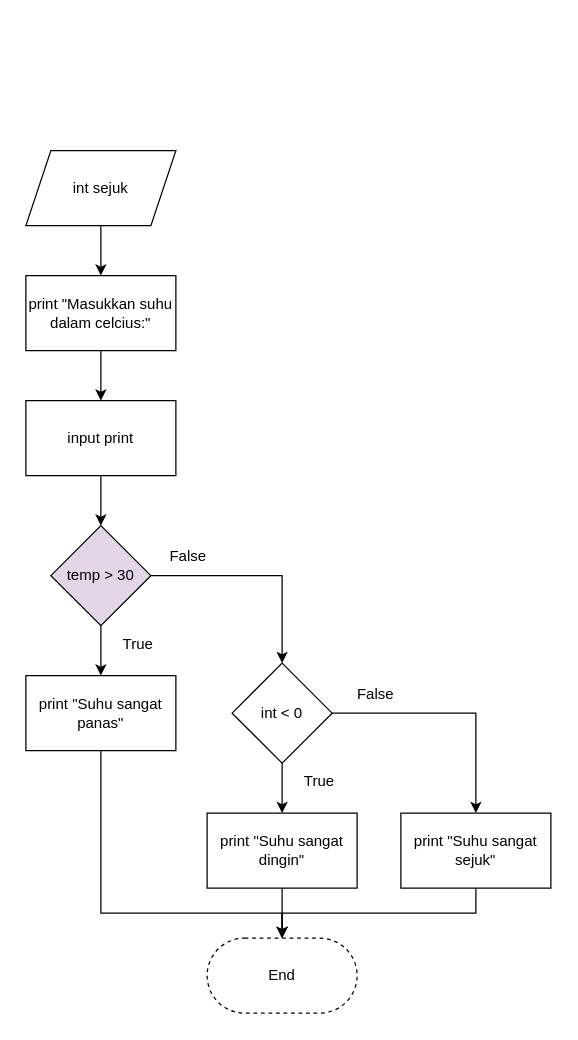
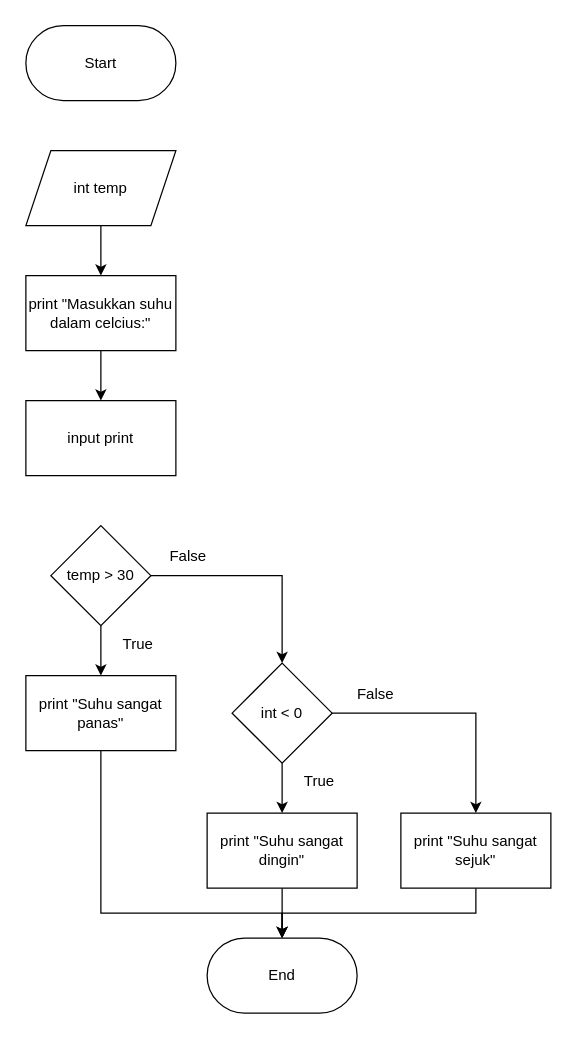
  <mxCell id="0" />
  <mxCell id="1" parent="0" />
+ <mxCell id="2" value="Start" style="rounded=1;whiteSpace=wrap;html=1;arcSize=50;" parent="1" vertex="1"><mxGeometry x="20" y="20" width="120" height="60" as="geometry" /></mxCell>
  <mxCell id="3" value="" style="edgeStyle=orthogonalEdgeStyle;rounded=0;orthogonalLoop=1;jettySize=auto;html=1;" parent="1" source="4" target="6" edge="1"><mxGeometry relative="1" as="geometry" /></mxCell>
- <mxCell id="4" value="int sejuk" style="shape=parallelogram;perimeter=parallelogramPerimeter;whiteSpace=wrap;html=1;fixedSize=1;" parent="1" vertex="1"><mxGeometry x="20" y="120" width="120" height="60" as="geometry" /></mxCell>
+ <mxCell id="4" value="int temp" style="shape=parallelogram;perimeter=parallelogramPerimeter;whiteSpace=wrap;html=1;fixedSize=1;" parent="1" vertex="1"><mxGeometry x="20" y="120" width="120" height="60" as="geometry" /></mxCell>
  <mxCell id="5" value="" style="edgeStyle=orthogonalEdgeStyle;rounded=0;orthogonalLoop=1;jettySize=auto;html=1;" parent="1" source="6" target="8" edge="1"><mxGeometry relative="1" as="geometry" /></mxCell>
  <mxCell id="6" value="print &quot;Masukkan suhu dalam celcius:&quot;" style="rounded=0;whiteSpace=wrap;html=1;" parent="1" vertex="1"><mxGeometry x="20" y="220" width="120" height="60" as="geometry" /></mxCell>
- <mxCell id="7" value="" style="edgeStyle=orthogonalEdgeStyle;rounded=0;orthogonalLoop=1;jettySize=auto;html=1;" parent="1" source="8" target="10" edge="1"><mxGeometry relative="1" as="geometry" /></mxCell>
  <mxCell id="8" value="input print" style="rounded=0;whiteSpace=wrap;html=1;" parent="1" vertex="1"><mxGeometry x="20" y="320" width="120" height="60" as="geometry" /></mxCell>
  <mxCell id="9" value="" style="edgeStyle=orthogonalEdgeStyle;rounded=0;orthogonalLoop=1;jettySize=auto;html=1;" parent="1" source="10" target="15" edge="1"><mxGeometry relative="1" as="geometry" /></mxCell>
- <mxCell id="10" value="temp &amp;gt; 30" style="rhombus;whiteSpace=wrap;html=1;fillColor=#e1d5e7;" parent="1" vertex="1"><mxGeometry x="40" y="420" width="80" height="80" as="geometry" /></mxCell>
+ <mxCell id="10" value="temp &amp;gt; 30" style="rhombus;whiteSpace=wrap;html=1;" parent="1" vertex="1"><mxGeometry x="40" y="420" width="80" height="80" as="geometry" /></mxCell>
  <mxCell id="11" value="" style="edgeStyle=orthogonalEdgeStyle;rounded=0;orthogonalLoop=1;jettySize=auto;html=1;" parent="1" source="13" target="17" edge="1"><mxGeometry relative="1" as="geometry" /></mxCell>
  <mxCell id="12" style="edgeStyle=orthogonalEdgeStyle;rounded=0;orthogonalLoop=1;jettySize=auto;html=1;exitX=1;exitY=0.5;exitDx=0;exitDy=0;entryX=0.5;entryY=0;entryDx=0;entryDy=0;" parent="1" source="13" target="19" edge="1"><mxGeometry relative="1" as="geometry" /></mxCell>
  <mxCell id="13" value="int &amp;lt; 0" style="rhombus;whiteSpace=wrap;html=1;" parent="1" vertex="1"><mxGeometry x="185" y="530" width="80" height="80" as="geometry" /></mxCell>
  <mxCell id="14" style="edgeStyle=orthogonalEdgeStyle;rounded=0;orthogonalLoop=1;jettySize=auto;html=1;exitX=0.5;exitY=1;exitDx=0;exitDy=0;" parent="1" source="15" target="20" edge="1"><mxGeometry relative="1" as="geometry"><Array as="points"><mxPoint x="80" y="730" /><mxPoint x="225" y="730" /></Array></mxGeometry></mxCell>
  <mxCell id="15" value="print &quot;Suhu sangat panas&quot;" style="rounded=0;whiteSpace=wrap;html=1;" parent="1" vertex="1"><mxGeometry x="20" y="540" width="120" height="60" as="geometry" /></mxCell>
  <mxCell id="16" value="" style="edgeStyle=orthogonalEdgeStyle;rounded=0;orthogonalLoop=1;jettySize=auto;html=1;" parent="1" source="17" target="20" edge="1"><mxGeometry relative="1" as="geometry" /></mxCell>
  <mxCell id="17" value="print &quot;Suhu sangat dingin&quot;" style="rounded=0;whiteSpace=wrap;html=1;" parent="1" vertex="1"><mxGeometry x="165" y="650" width="120" height="60" as="geometry" /></mxCell>
  <mxCell id="18" style="edgeStyle=orthogonalEdgeStyle;rounded=0;orthogonalLoop=1;jettySize=auto;html=1;exitX=0.5;exitY=1;exitDx=0;exitDy=0;entryX=0.5;entryY=0;entryDx=0;entryDy=0;" parent="1" source="19" target="20" edge="1"><mxGeometry relative="1" as="geometry" /></mxCell>
  <mxCell id="19" value="print &quot;Suhu sangat sejuk&quot;" style="rounded=0;whiteSpace=wrap;html=1;" parent="1" vertex="1"><mxGeometry x="320" y="650" width="120" height="60" as="geometry" /></mxCell>
- <mxCell id="20" value="End" style="rounded=1;whiteSpace=wrap;html=1;arcSize=50;dashed=1;" parent="1" vertex="1"><mxGeometry x="165" y="750" width="120" height="60" as="geometry" /></mxCell>
+ <mxCell id="20" value="End" style="rounded=1;whiteSpace=wrap;html=1;arcSize=50;" parent="1" vertex="1"><mxGeometry x="165" y="750" width="120" height="60" as="geometry" /></mxCell>
  <mxCell id="21" style="edgeStyle=orthogonalEdgeStyle;rounded=0;orthogonalLoop=1;jettySize=auto;html=1;exitX=0;exitY=1;exitDx=0;exitDy=0;entryX=0.5;entryY=0;entryDx=0;entryDy=0;" edge="1" parent="1" source="22" target="13"><mxGeometry relative="1" as="geometry"><Array as="points"><mxPoint x="225" y="460" /></Array></mxGeometry></mxCell>
  <mxCell id="22" value="False" style="text;html=1;strokeColor=none;fillColor=none;align=center;verticalAlign=middle;whiteSpace=wrap;rounded=0;" parent="1" vertex="1"><mxGeometry x="120" y="430" width="60" height="30" as="geometry" /></mxCell>
  <mxCell id="23" value="False" style="text;html=1;strokeColor=none;fillColor=none;align=center;verticalAlign=middle;whiteSpace=wrap;rounded=0;" parent="1" vertex="1"><mxGeometry x="270" y="540" width="60" height="30" as="geometry" /></mxCell>
  <mxCell id="24" value="True" style="text;html=1;strokeColor=none;fillColor=none;align=center;verticalAlign=middle;whiteSpace=wrap;rounded=0;" vertex="1" parent="1"><mxGeometry x="80" y="500" width="60" height="30" as="geometry" /></mxCell>
  <mxCell id="25" value="True" style="text;html=1;strokeColor=none;fillColor=none;align=center;verticalAlign=middle;whiteSpace=wrap;rounded=0;" vertex="1" parent="1"><mxGeometry x="225" y="610" width="60" height="30" as="geometry" /></mxCell>
